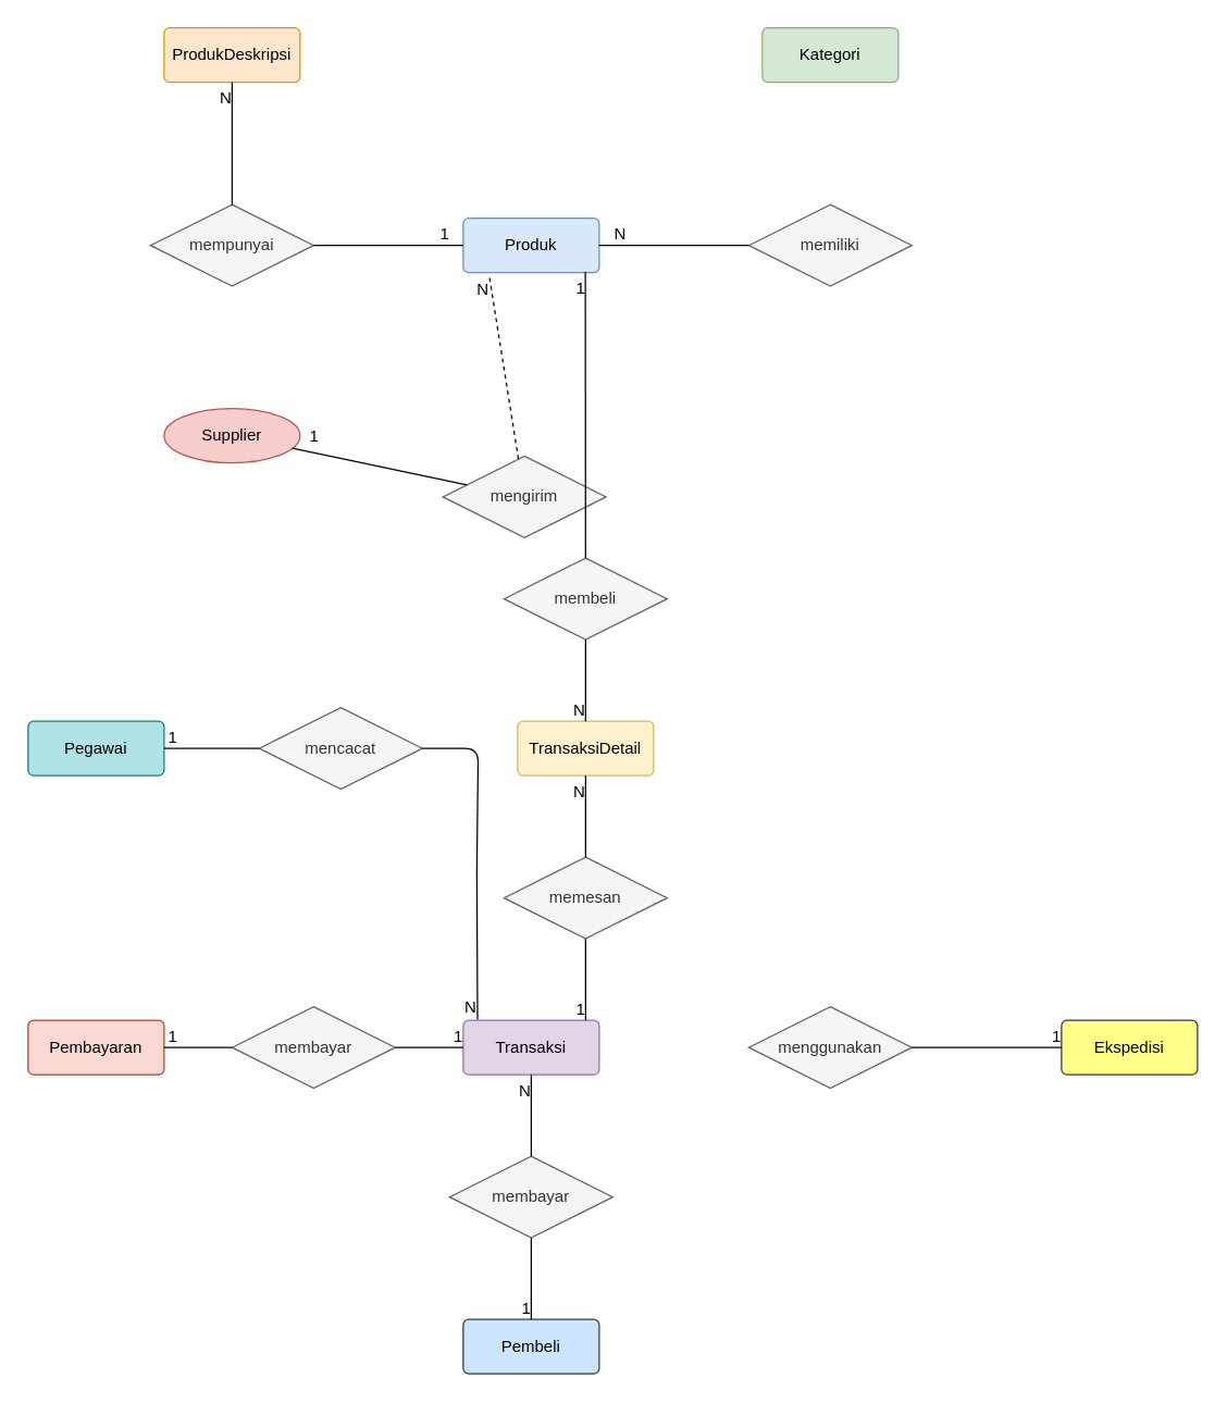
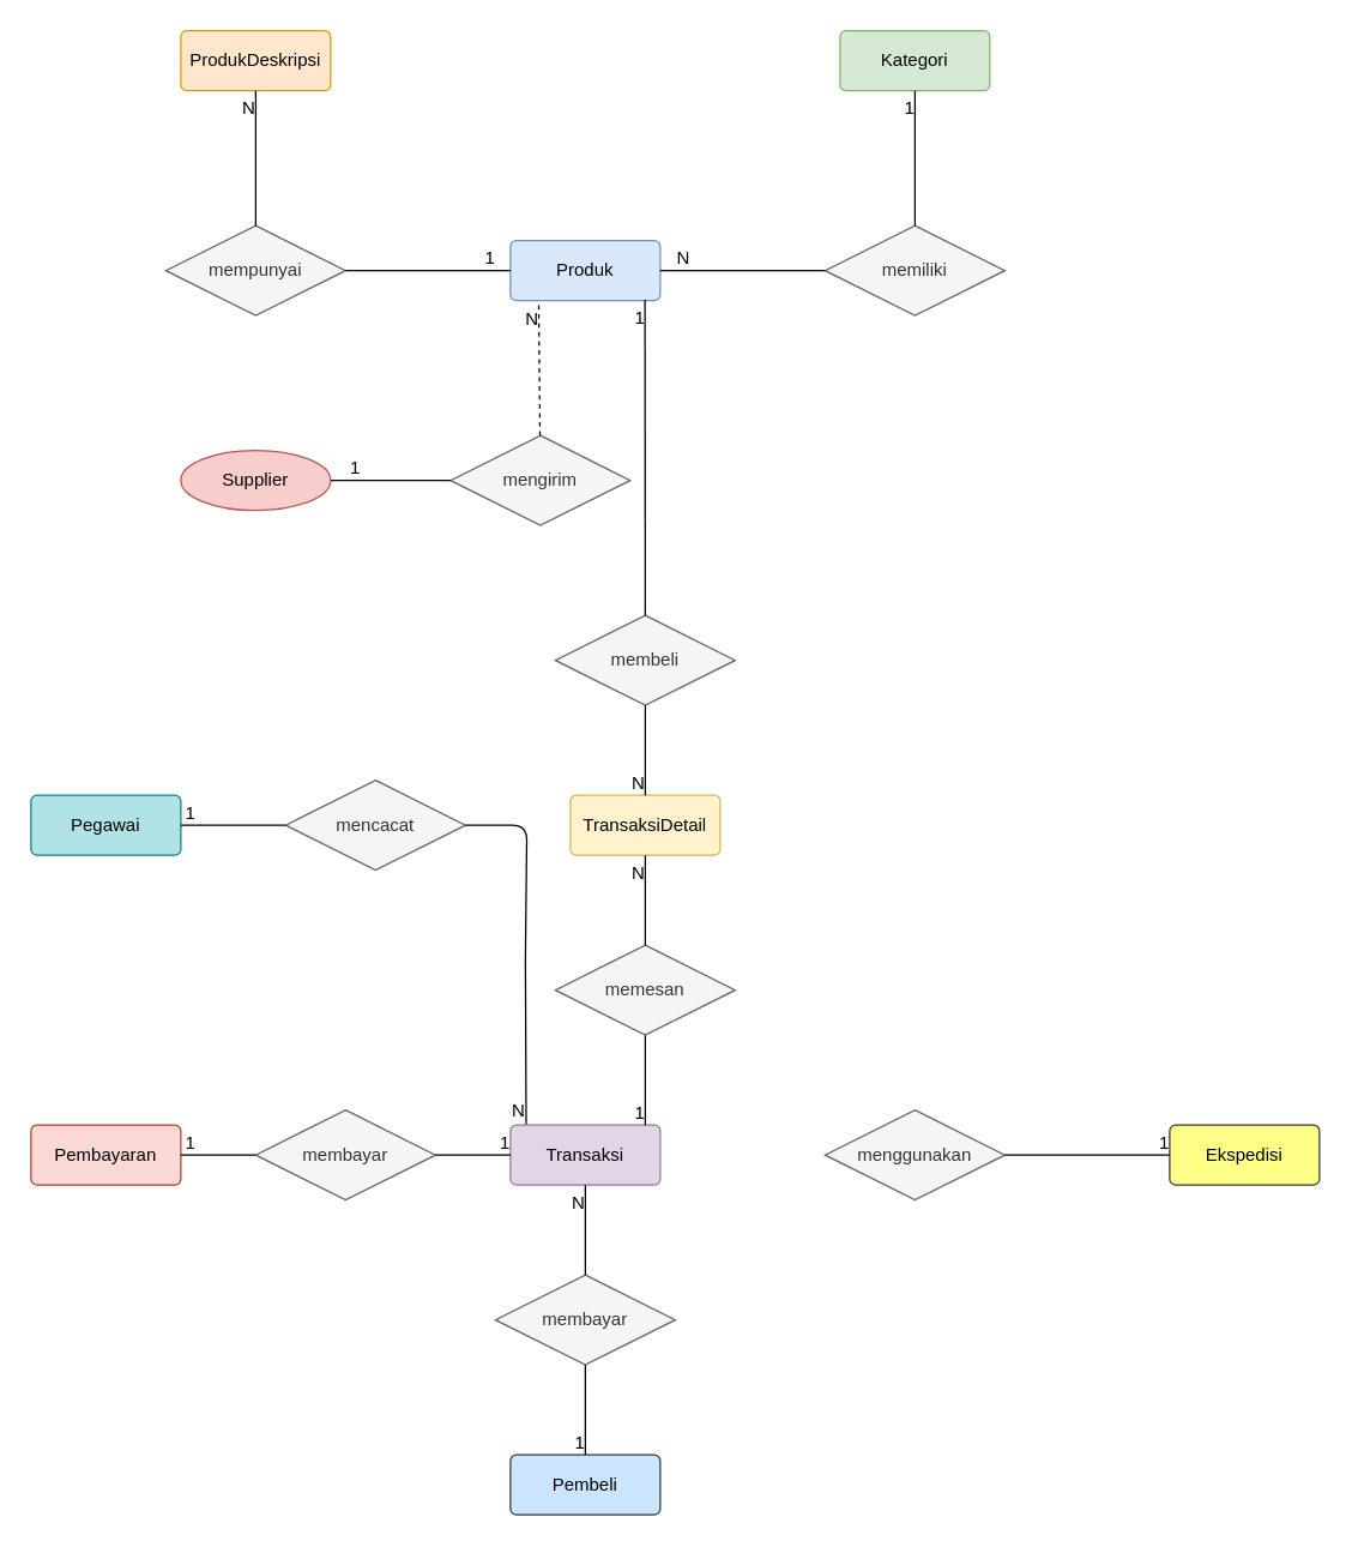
  <mxCell id="0" />
  <mxCell id="1" parent="0" />
  <mxCell id="2" value="Produk" style="rounded=1;arcSize=10;whiteSpace=wrap;html=1;align=center;fillColor=#dae8fc;strokeColor=#6c8ebf;" parent="1" vertex="1"><mxGeometry x="340" y="160" width="100" height="40" as="geometry" /></mxCell>
  <mxCell id="3" value="memiliki" style="shape=rhombus;perimeter=rhombusPerimeter;whiteSpace=wrap;html=1;align=center;fillColor=#f5f5f5;fontColor=#333333;strokeColor=#666666;" parent="1" vertex="1"><mxGeometry x="550" y="150" width="120" height="60" as="geometry" /></mxCell>
  <mxCell id="4" value="" style="endArrow=none;html=1;rounded=1;" parent="1" source="3" target="2" edge="1"><mxGeometry relative="1" as="geometry"><mxPoint x="330" y="430" as="sourcePoint" /><mxPoint x="490" y="430" as="targetPoint" /></mxGeometry></mxCell>
  <mxCell id="5" value="N" style="resizable=0;html=1;align=right;verticalAlign=bottom;" parent="4" connectable="0" vertex="1"><mxGeometry x="1" relative="1" as="geometry"><mxPoint x="20" as="offset" /></mxGeometry></mxCell>
  <mxCell id="6" value="Kategori" style="rounded=1;arcSize=10;whiteSpace=wrap;html=1;align=center;fillColor=#d5e8d4;strokeColor=#82b366;" parent="1" vertex="1"><mxGeometry x="560" y="20" width="100" height="40" as="geometry" /></mxCell>
+ <mxCell id="7" value="" style="endArrow=none;html=1;rounded=1;" parent="1" source="3" target="6" edge="1"><mxGeometry relative="1" as="geometry"><mxPoint x="330" y="330" as="sourcePoint" /><mxPoint x="490" y="330" as="targetPoint" /></mxGeometry></mxCell>
+ <mxCell id="8" value="1" style="resizable=0;html=1;align=right;verticalAlign=bottom;" parent="7" connectable="0" vertex="1"><mxGeometry x="1" relative="1" as="geometry"><mxPoint y="20" as="offset" /></mxGeometry></mxCell>
  <mxCell id="9" value="ProdukDeskripsi" style="rounded=1;arcSize=10;whiteSpace=wrap;html=1;align=center;fillColor=#ffe6cc;strokeColor=#d79b00;" parent="1" vertex="1"><mxGeometry x="120" y="20" width="100" height="40" as="geometry" /></mxCell>
  <mxCell id="10" value="mempunyai" style="shape=rhombus;perimeter=rhombusPerimeter;whiteSpace=wrap;html=1;align=center;fillColor=#f5f5f5;fontColor=#333333;strokeColor=#666666;" parent="1" vertex="1"><mxGeometry x="110" y="150" width="120" height="60" as="geometry" /></mxCell>
  <mxCell id="11" value="" style="endArrow=none;html=1;rounded=1;" parent="1" source="10" target="2" edge="1"><mxGeometry relative="1" as="geometry"><mxPoint x="330" y="330" as="sourcePoint" /><mxPoint x="490" y="330" as="targetPoint" /></mxGeometry></mxCell>
  <mxCell id="12" value="1" style="resizable=0;html=1;align=right;verticalAlign=bottom;" parent="11" connectable="0" vertex="1"><mxGeometry x="1" relative="1" as="geometry"><mxPoint x="-10" as="offset" /></mxGeometry></mxCell>
  <mxCell id="13" value="" style="endArrow=none;html=1;rounded=1;" parent="1" source="10" target="9" edge="1"><mxGeometry relative="1" as="geometry"><mxPoint x="280" y="210" as="sourcePoint" /><mxPoint x="440" y="210" as="targetPoint" /></mxGeometry></mxCell>
  <mxCell id="14" value="N" style="resizable=0;html=1;align=right;verticalAlign=bottom;" parent="13" connectable="0" vertex="1"><mxGeometry x="1" relative="1" as="geometry"><mxPoint y="20" as="offset" /></mxGeometry></mxCell>
  <mxCell id="15" value="Supplier" style="ellipse;arcSize=10;whiteSpace=wrap;html=1;align=center;fillColor=#f8cecc;strokeColor=#b85450;" parent="1" vertex="1"><mxGeometry x="120" y="300" width="100" height="40" as="geometry" /></mxCell>
- <mxCell id="16" value="mengirim" style="shape=rhombus;perimeter=rhombusPerimeter;whiteSpace=wrap;html=1;align=center;fillColor=#f5f5f5;fontColor=#333333;strokeColor=#666666;" parent="1" vertex="1"><mxGeometry x="325" y="335" width="120" height="60" as="geometry" /></mxCell>
+ <mxCell id="16" value="mengirim" style="shape=rhombus;perimeter=rhombusPerimeter;whiteSpace=wrap;html=1;align=center;fillColor=#f5f5f5;fontColor=#333333;strokeColor=#666666;" parent="1" vertex="1"><mxGeometry x="300" y="290" width="120" height="60" as="geometry" /></mxCell>
  <mxCell id="17" value="" style="endArrow=none;html=1;rounded=1;" parent="1" source="16" target="15" edge="1"><mxGeometry relative="1" as="geometry"><mxPoint x="280" y="210" as="sourcePoint" /><mxPoint x="440" y="210" as="targetPoint" /></mxGeometry></mxCell>
  <mxCell id="18" value="1" style="resizable=0;html=1;align=right;verticalAlign=bottom;" parent="17" connectable="0" vertex="1"><mxGeometry x="1" relative="1" as="geometry"><mxPoint x="20" as="offset" /></mxGeometry></mxCell>
  <mxCell id="19" value="" style="endArrow=none;html=1;rounded=1;entryX=0.189;entryY=1.025;entryDx=0;entryDy=0;entryPerimeter=0;dashed=1;" parent="1" source="16" target="2" edge="1"><mxGeometry relative="1" as="geometry"><mxPoint x="250" y="140" as="sourcePoint" /><mxPoint x="360" y="220" as="targetPoint" /></mxGeometry></mxCell>
  <mxCell id="20" value="N" style="resizable=0;html=1;align=right;verticalAlign=bottom;" parent="19" connectable="0" vertex="1"><mxGeometry x="1" relative="1" as="geometry"><mxPoint y="20" as="offset" /></mxGeometry></mxCell>
  <mxCell id="21" value="TransaksiDetail" style="rounded=1;arcSize=10;whiteSpace=wrap;html=1;align=center;fillColor=#fff2cc;strokeColor=#d6b656;" parent="1" vertex="1"><mxGeometry x="380" y="530" width="100" height="40" as="geometry" /></mxCell>
  <mxCell id="22" value="membeli" style="shape=rhombus;perimeter=rhombusPerimeter;whiteSpace=wrap;html=1;align=center;fillColor=#f5f5f5;fontColor=#333333;strokeColor=#666666;" parent="1" vertex="1"><mxGeometry x="370" y="410" width="120" height="60" as="geometry" /></mxCell>
  <mxCell id="23" value="" style="endArrow=none;html=1;rounded=1;entryX=0.898;entryY=0.985;entryDx=0;entryDy=0;entryPerimeter=0;" parent="1" source="22" target="2" edge="1"><mxGeometry relative="1" as="geometry"><mxPoint x="250" y="420" as="sourcePoint" /><mxPoint x="430" y="210" as="targetPoint" /></mxGeometry></mxCell>
  <mxCell id="24" value="1" style="resizable=0;html=1;align=right;verticalAlign=bottom;" parent="23" connectable="0" vertex="1"><mxGeometry x="1" relative="1" as="geometry"><mxPoint y="21" as="offset" /></mxGeometry></mxCell>
  <mxCell id="25" value="" style="endArrow=none;html=1;rounded=1;" parent="1" source="22" target="21" edge="1"><mxGeometry relative="1" as="geometry"><mxPoint x="250" y="520" as="sourcePoint" /><mxPoint x="410" y="520" as="targetPoint" /></mxGeometry></mxCell>
  <mxCell id="26" value="N" style="resizable=0;html=1;align=right;verticalAlign=bottom;" parent="25" connectable="0" vertex="1"><mxGeometry x="1" relative="1" as="geometry" /></mxCell>
  <mxCell id="27" value="Transaksi" style="rounded=1;arcSize=10;whiteSpace=wrap;html=1;align=center;fillColor=#e1d5e7;strokeColor=#9673a6;" parent="1" vertex="1"><mxGeometry x="340" y="750" width="100" height="40" as="geometry" /></mxCell>
  <mxCell id="28" value="memesan" style="shape=rhombus;perimeter=rhombusPerimeter;whiteSpace=wrap;html=1;align=center;fillColor=#f5f5f5;fontColor=#333333;strokeColor=#666666;" parent="1" vertex="1"><mxGeometry x="370" y="630" width="120" height="60" as="geometry" /></mxCell>
  <mxCell id="29" value="" style="endArrow=none;html=1;rounded=1;" parent="1" source="28" target="21" edge="1"><mxGeometry relative="1" as="geometry"><mxPoint x="250" y="620" as="sourcePoint" /><mxPoint x="410" y="620" as="targetPoint" /></mxGeometry></mxCell>
  <mxCell id="30" value="N" style="resizable=0;html=1;align=right;verticalAlign=bottom;" parent="29" connectable="0" vertex="1"><mxGeometry x="1" relative="1" as="geometry"><mxPoint y="20" as="offset" /></mxGeometry></mxCell>
  <mxCell id="31" value="" style="endArrow=none;html=1;rounded=1;entryX=0.9;entryY=0;entryDx=0;entryDy=0;entryPerimeter=0;" parent="1" source="28" target="27" edge="1"><mxGeometry relative="1" as="geometry"><mxPoint x="250" y="620" as="sourcePoint" /><mxPoint x="410" y="620" as="targetPoint" /></mxGeometry></mxCell>
  <mxCell id="32" value="1" style="resizable=0;html=1;align=right;verticalAlign=bottom;" parent="31" connectable="0" vertex="1"><mxGeometry x="1" relative="1" as="geometry"><mxPoint as="offset" /></mxGeometry></mxCell>
  <mxCell id="33" value="Pegawai" style="rounded=1;arcSize=10;whiteSpace=wrap;html=1;align=center;fillColor=#b0e3e6;strokeColor=#0e8088;" parent="1" vertex="1"><mxGeometry x="20" y="530" width="100" height="40" as="geometry" /></mxCell>
  <mxCell id="34" value="mencacat" style="shape=rhombus;perimeter=rhombusPerimeter;whiteSpace=wrap;html=1;align=center;fillColor=#f5f5f5;fontColor=#333333;strokeColor=#666666;" parent="1" vertex="1"><mxGeometry x="190" y="520" width="120" height="60" as="geometry" /></mxCell>
  <mxCell id="35" value="" style="endArrow=none;html=1;rounded=1;" parent="1" source="34" target="33" edge="1"><mxGeometry relative="1" as="geometry"><mxPoint x="250" y="620" as="sourcePoint" /><mxPoint x="410" y="620" as="targetPoint" /></mxGeometry></mxCell>
  <mxCell id="36" value="1" style="resizable=0;html=1;align=right;verticalAlign=bottom;" parent="35" connectable="0" vertex="1"><mxGeometry x="1" relative="1" as="geometry"><mxPoint x="10" as="offset" /></mxGeometry></mxCell>
  <mxCell id="37" value="" style="endArrow=none;html=1;rounded=1;entryX=0.105;entryY=-0.013;entryDx=0;entryDy=0;entryPerimeter=0;" parent="1" source="34" target="27" edge="1"><mxGeometry relative="1" as="geometry"><mxPoint x="250" y="770" as="sourcePoint" /><mxPoint x="360" y="770" as="targetPoint" /><Array as="points"><mxPoint x="351" y="550" /><mxPoint x="350" y="640" /></Array></mxGeometry></mxCell>
  <mxCell id="38" value="N" style="resizable=0;html=1;align=right;verticalAlign=bottom;" parent="37" connectable="0" vertex="1"><mxGeometry x="1" relative="1" as="geometry" /></mxCell>
  <mxCell id="39" value="Pembayaran" style="rounded=1;arcSize=10;whiteSpace=wrap;html=1;align=center;fillColor=#fad9d5;strokeColor=#ae4132;" parent="1" vertex="1"><mxGeometry x="20" y="750" width="100" height="40" as="geometry" /></mxCell>
  <mxCell id="40" value="membayar" style="shape=rhombus;perimeter=rhombusPerimeter;whiteSpace=wrap;html=1;align=center;fillColor=#f5f5f5;fontColor=#333333;strokeColor=#666666;" parent="1" vertex="1"><mxGeometry x="170" y="740" width="120" height="60" as="geometry" /></mxCell>
  <mxCell id="41" value="" style="endArrow=none;html=1;rounded=0;" parent="1" source="40" target="27" edge="1"><mxGeometry relative="1" as="geometry"><mxPoint x="260" y="540" as="sourcePoint" /><mxPoint x="420" y="540" as="targetPoint" /></mxGeometry></mxCell>
  <mxCell id="42" value="1" style="resizable=0;html=1;align=right;verticalAlign=bottom;" parent="41" connectable="0" vertex="1"><mxGeometry x="1" relative="1" as="geometry" /></mxCell>
  <mxCell id="43" value="" style="endArrow=none;html=1;rounded=0;" parent="1" source="40" target="39" edge="1"><mxGeometry relative="1" as="geometry"><mxPoint x="260" y="540" as="sourcePoint" /><mxPoint x="420" y="540" as="targetPoint" /></mxGeometry></mxCell>
  <mxCell id="44" value="1" style="resizable=0;html=1;align=right;verticalAlign=bottom;" parent="43" connectable="0" vertex="1"><mxGeometry x="1" relative="1" as="geometry"><mxPoint x="10" as="offset" /></mxGeometry></mxCell>
  <mxCell id="45" value="Ekspedisi" style="rounded=1;arcSize=10;whiteSpace=wrap;html=1;align=center;fillColor=#ffff88;strokeColor=#36393d;" parent="1" vertex="1"><mxGeometry x="780" y="750" width="100" height="40" as="geometry" /></mxCell>
  <mxCell id="46" value="menggunakan" style="shape=rhombus;perimeter=rhombusPerimeter;whiteSpace=wrap;html=1;align=center;fillColor=#f5f5f5;fontColor=#333333;strokeColor=#666666;" parent="1" vertex="1"><mxGeometry x="550" y="740" width="120" height="60" as="geometry" /></mxCell>
  <mxCell id="47" value="" style="endArrow=none;html=1;rounded=0;" parent="1" source="46" target="45" edge="1"><mxGeometry relative="1" as="geometry"><mxPoint x="640" y="660" as="sourcePoint" /><mxPoint x="800" y="660" as="targetPoint" /></mxGeometry></mxCell>
  <mxCell id="48" value="1" style="resizable=0;html=1;align=right;verticalAlign=bottom;" parent="47" connectable="0" vertex="1"><mxGeometry x="1" relative="1" as="geometry"><mxPoint as="offset" /></mxGeometry></mxCell>
  <mxCell id="49" value="membayar" style="shape=rhombus;perimeter=rhombusPerimeter;whiteSpace=wrap;html=1;align=center;fillColor=#f5f5f5;fontColor=#333333;strokeColor=#666666;" parent="1" vertex="1"><mxGeometry x="330" y="850" width="120" height="60" as="geometry" /></mxCell>
  <mxCell id="50" value="" style="endArrow=none;html=1;rounded=0;" parent="1" source="49" target="27" edge="1"><mxGeometry relative="1" as="geometry"><mxPoint x="400" y="690" as="sourcePoint" /><mxPoint x="560" y="690" as="targetPoint" /></mxGeometry></mxCell>
  <mxCell id="51" value="N" style="resizable=0;html=1;align=right;verticalAlign=bottom;" parent="50" connectable="0" vertex="1"><mxGeometry x="1" relative="1" as="geometry"><mxPoint y="20" as="offset" /></mxGeometry></mxCell>
  <mxCell id="52" value="Pembeli" style="rounded=1;arcSize=10;whiteSpace=wrap;html=1;align=center;fillColor=#cce5ff;strokeColor=#36393d;" parent="1" vertex="1"><mxGeometry x="340" y="970" width="100" height="40" as="geometry" /></mxCell>
  <mxCell id="53" value="" style="endArrow=none;html=1;rounded=0;" parent="1" source="49" target="52" edge="1"><mxGeometry relative="1" as="geometry"><mxPoint x="400" y="900" as="sourcePoint" /><mxPoint x="560" y="900" as="targetPoint" /></mxGeometry></mxCell>
  <mxCell id="54" value="1" style="resizable=0;html=1;align=right;verticalAlign=bottom;" parent="53" connectable="0" vertex="1"><mxGeometry x="1" relative="1" as="geometry" /></mxCell>
